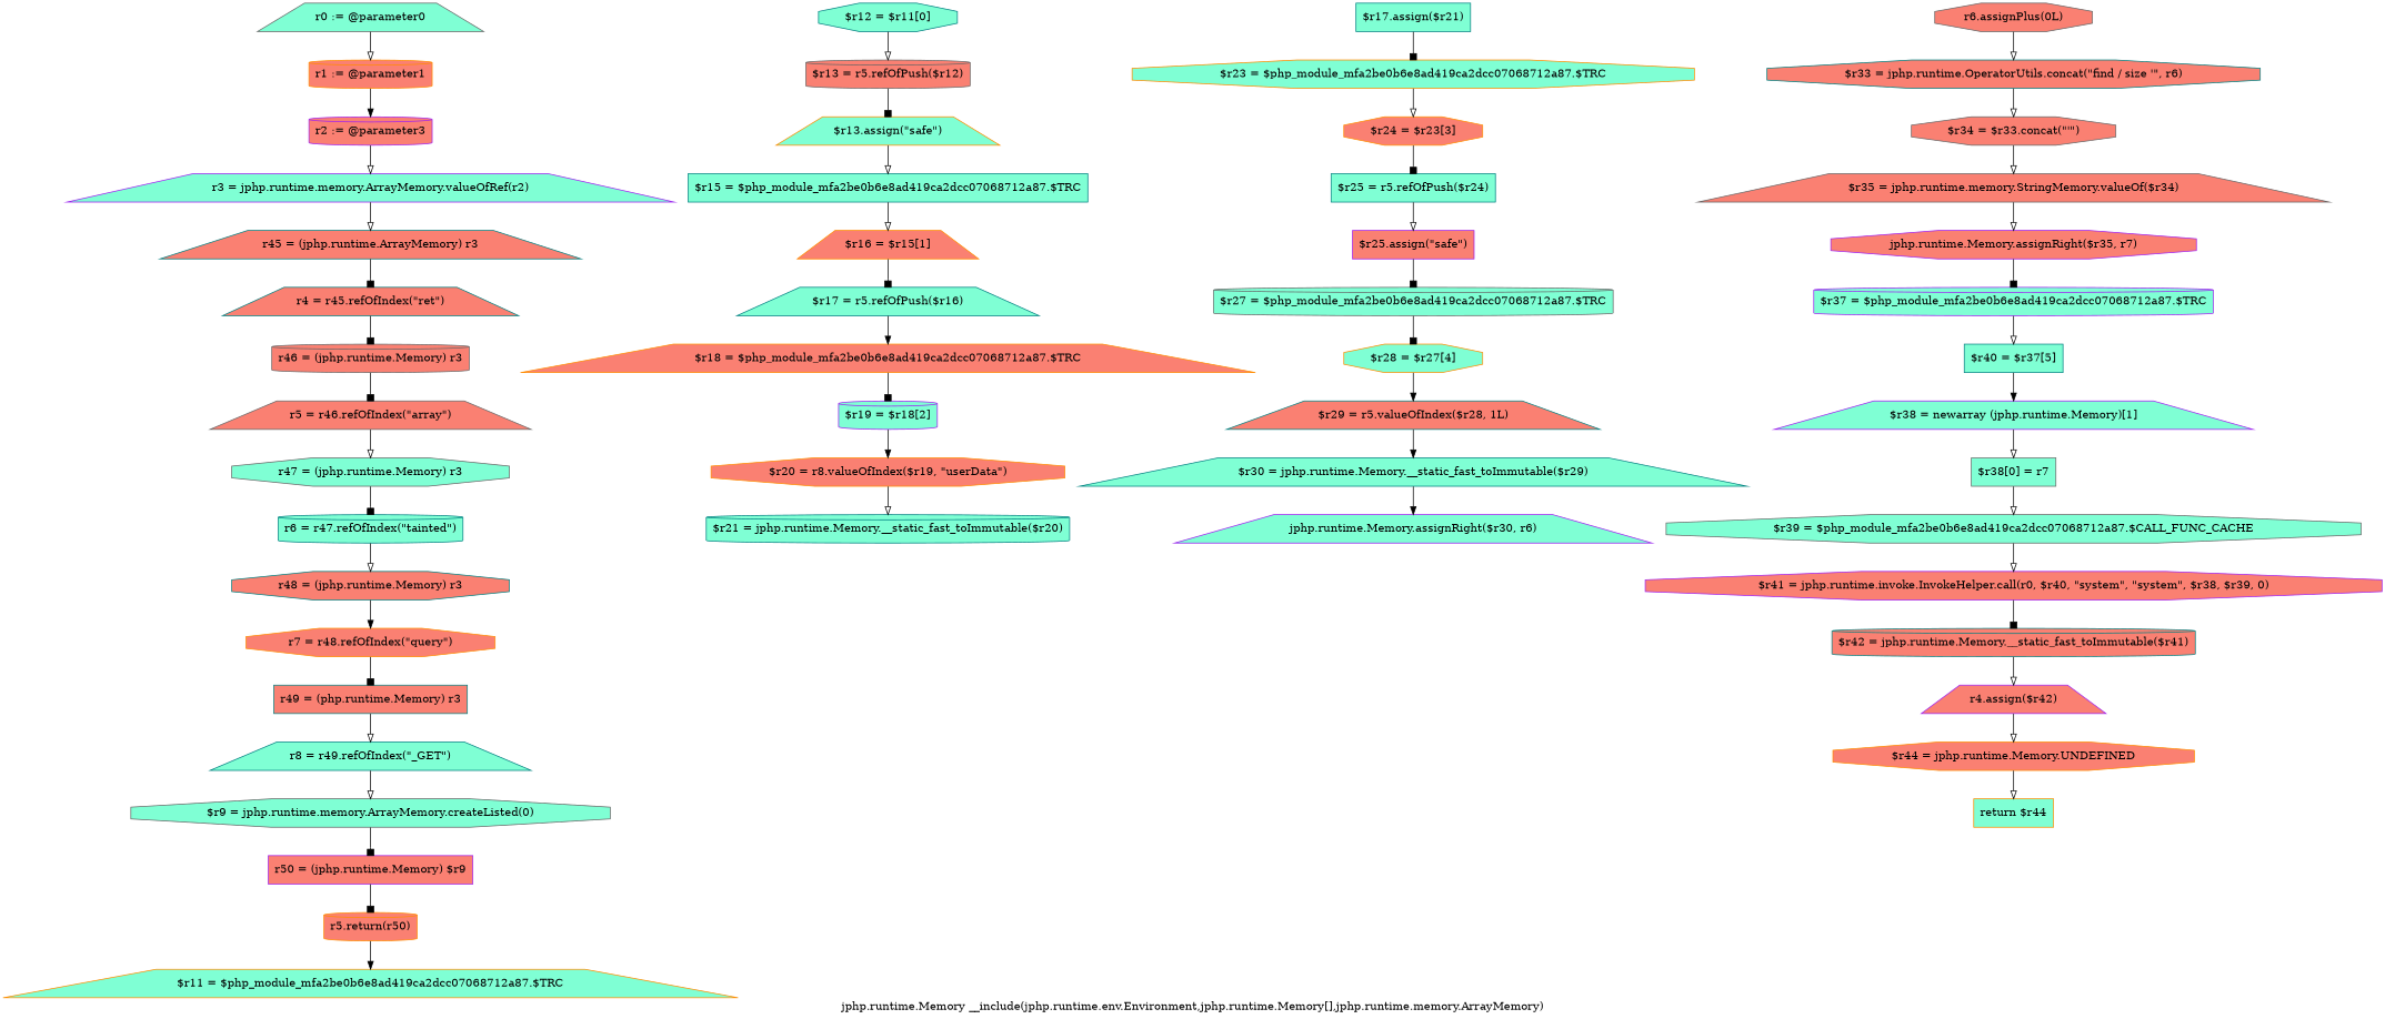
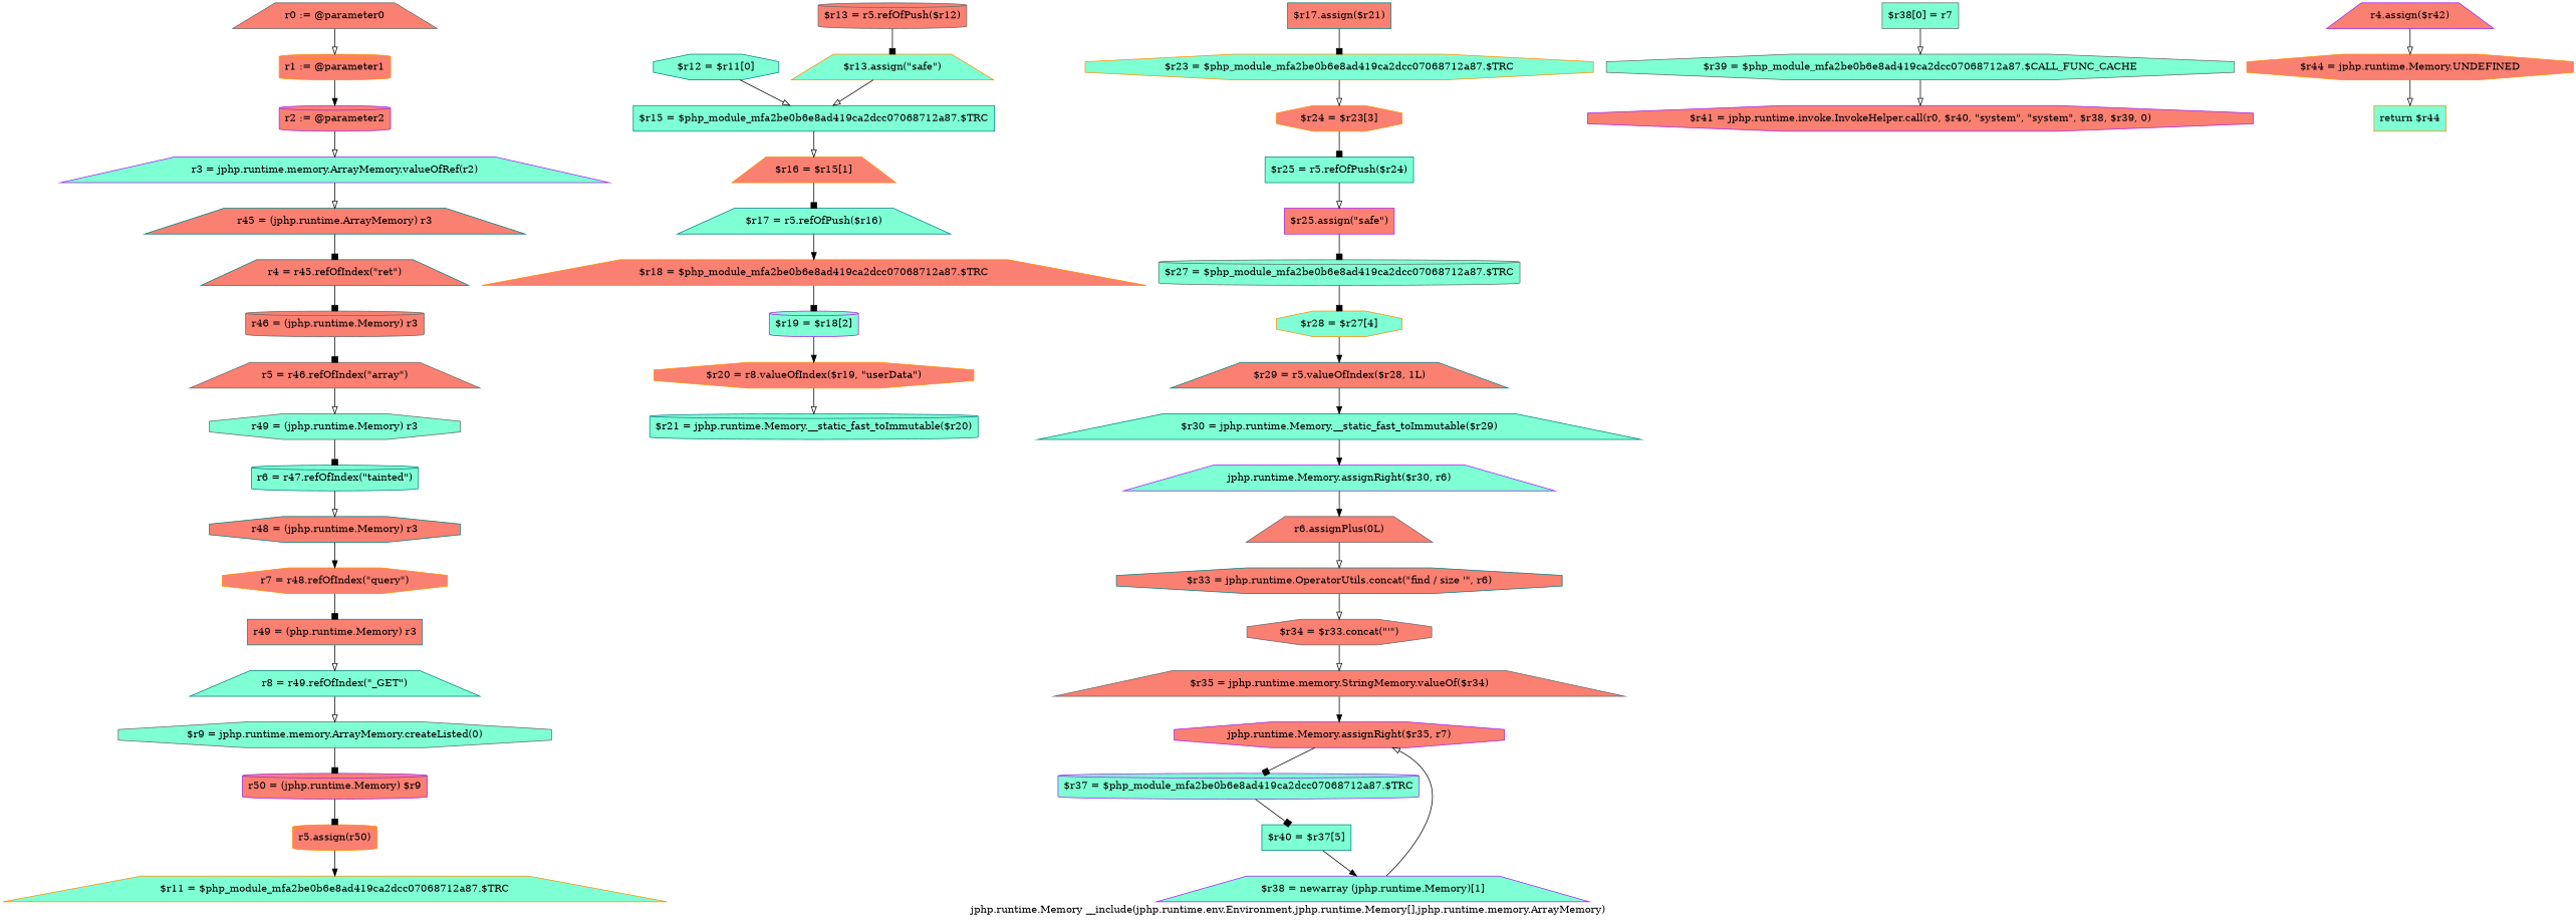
  digraph {
    label="jphp.runtime.Memory __include(jphp.runtime.env.Environment,jphp.runtime.Memory[],jphp.runtime.memory.ArrayMemory)"
    node [color=teal fillcolor=salmon shape=trapezium style=filled]
    edge [arrowhead=onormal]
-   n1 [color=gray40 fillcolor=aquamarine label="r0 := @parameter0"]
+   n1 [color=gray40 label="r0 := @parameter0"]
    n2 [color=darkorange label="r1 := @parameter1" shape=cylinder]
-   n3 [color=purple label="r2 := @parameter3" shape=cylinder]
+   n3 [color=purple label="r2 := @parameter2" shape=cylinder]
    n4 [color=purple fillcolor=aquamarine label="r3 = jphp.runtime.memory.ArrayMemory.valueOfRef(r2)"]
    n5 [label="r45 = (jphp.runtime.ArrayMemory) r3"]
    n6 [label="r4 = r45.refOfIndex(\"ret\")"]
    n7 [color=gray40 label="r46 = (jphp.runtime.Memory) r3" shape=cylinder]
    n8 [color=gray40 label="r5 = r46.refOfIndex(\"array\")"]
-   n9 [color=gray40 fillcolor=aquamarine label="r47 = (jphp.runtime.Memory) r3" shape=octagon]
+   n9 [color=gray40 fillcolor=aquamarine label="r49 = (jphp.runtime.Memory) r3" shape=octagon]
    n10 [fillcolor=aquamarine label="r6 = r47.refOfIndex(\"tainted\")" shape=cylinder]
    n11 [label="r48 = (jphp.runtime.Memory) r3" shape=octagon]
    n12 [color=darkorange label="r7 = r48.refOfIndex(\"query\")" shape=octagon]
    n13 [label="r49 = (php.runtime.Memory) r3" shape=box]
    n14 [fillcolor=aquamarine label="r8 = r49.refOfIndex(\"_GET\")"]
    n15 [color=gray40 fillcolor=aquamarine label="$r9 = jphp.runtime.memory.ArrayMemory.createListed(0)" shape=octagon]
-   n16 [color=purple label="r50 = (jphp.runtime.Memory) $r9" shape=box]
-   n17 [color=darkorange label="r5.return(r50)" shape=cylinder]
+   n16 [color=purple label="r50 = (jphp.runtime.Memory) $r9" shape=cylinder]
+   n17 [color=darkorange label="r5.assign(r50)" shape=cylinder]
    n18 [color=darkorange fillcolor=aquamarine label="$r11 = $php_module_mfa2be0b6e8ad419ca2dcc07068712a87.$TRC"]
    n19 [fillcolor=aquamarine label="$r12 = $r11[0]" shape=octagon]
    n20 [color=gray40 label="$r13 = r5.refOfPush($r12)" shape=cylinder]
    n21 [color=darkorange fillcolor=aquamarine label="$r13.assign(\"safe\")"]
    n22 [fillcolor=aquamarine label="$r15 = $php_module_mfa2be0b6e8ad419ca2dcc07068712a87.$TRC" shape=box]
    n23 [color=darkorange label="$r16 = $r15[1]"]
    n24 [fillcolor=aquamarine label="$r17 = r5.refOfPush($r16)"]
    n25 [color=darkorange label="$r18 = $php_module_mfa2be0b6e8ad419ca2dcc07068712a87.$TRC"]
    n26 [color=purple fillcolor=aquamarine label="$r19 = $r18[2]" shape=cylinder]
    n27 [color=darkorange label="$r20 = r8.valueOfIndex($r19, \"userData\")" shape=octagon]
    n28 [fillcolor=aquamarine label="$r21 = jphp.runtime.Memory.__static_fast_toImmutable($r20)" shape=cylinder]
-   n29 [fillcolor=aquamarine label="$r17.assign($r21)" shape=box]
+   n29 [label="$r17.assign($r21)" shape=box]
    n30 [color=darkorange fillcolor=aquamarine label="$r23 = $php_module_mfa2be0b6e8ad419ca2dcc07068712a87.$TRC" shape=octagon]
    n31 [color=darkorange label="$r24 = $r23[3]" shape=octagon]
    n32 [fillcolor=aquamarine label="$r25 = r5.refOfPush($r24)" shape=box]
    n33 [color=purple label="$r25.assign(\"safe\")" shape=box]
    n34 [color=gray40 fillcolor=aquamarine label="$r27 = $php_module_mfa2be0b6e8ad419ca2dcc07068712a87.$TRC" shape=cylinder]
    n35 [color=darkorange fillcolor=aquamarine label="$r28 = $r27[4]" shape=octagon]
    n36 [label="$r29 = r5.valueOfIndex($r28, 1L)"]
    n37 [fillcolor=aquamarine label="$r30 = jphp.runtime.Memory.__static_fast_toImmutable($r29)"]
    n38 [color=purple fillcolor=aquamarine label="jphp.runtime.Memory.assignRight($r30, r6)"]
-   n39 [color=gray40 label="r6.assignPlus(0L)" shape=octagon]
+   n39 [color=gray40 label="r6.assignPlus(0L)"]
    n40 [label="$r33 = jphp.runtime.OperatorUtils.concat(\"find / size \'\", r6)" shape=octagon]
    n41 [color=gray40 label="$r34 = $r33.concat(\"\'\")" shape=octagon]
    n42 [color=gray40 label="$r35 = jphp.runtime.memory.StringMemory.valueOf($r34)"]
    n43 [color=purple label="jphp.runtime.Memory.assignRight($r35, r7)" shape=octagon]
    n44 [color=purple fillcolor=aquamarine label="$r37 = $php_module_mfa2be0b6e8ad419ca2dcc07068712a87.$TRC" shape=cylinder]
    n45 [fillcolor=aquamarine label="$r40 = $r37[5]" shape=box]
    n46 [color=purple fillcolor=aquamarine label="$r38 = newarray (jphp.runtime.Memory)[1]"]
    n47 [color=gray40 fillcolor=aquamarine label="$r38[0] = r7" shape=box]
    n48 [color=gray40 fillcolor=aquamarine label="$r39 = $php_module_mfa2be0b6e8ad419ca2dcc07068712a87.$CALL_FUNC_CACHE" shape=octagon]
    n49 [color=purple label="$r41 = jphp.runtime.invoke.InvokeHelper.call(r0, $r40, \"system\", \"system\", $r38, $r39, 0)" shape=octagon]
-   n50 [label="$r42 = jphp.runtime.Memory.__static_fast_toImmutable($r41)" shape=cylinder]
    n51 [color=purple label="r4.assign($r42)"]
    n52 [color=darkorange label="$r44 = jphp.runtime.Memory.UNDEFINED" shape=octagon]
    n53 [color=darkorange fillcolor=aquamarine label="return $r44" shape=box]
    n1 -> n2
    n2 -> n3 [arrowhead=normal]
    n3 -> n4
    n4 -> n5
    n5 -> n6 [arrowhead=box]
    n6 -> n7 [arrowhead=box]
    n7 -> n8 [arrowhead=box]
    n8 -> n9
    n9 -> n10 [arrowhead=box]
    n10 -> n11
    n11 -> n12 [arrowhead=normal]
    n12 -> n13 [arrowhead=box]
    n13 -> n14
    n14 -> n15
    n15 -> n16 [arrowhead=box]
    n16 -> n17 [arrowhead=box]
    n17 -> n18 [arrowhead=normal]
-   n19 -> n20
+   n19 -> n22
    n20 -> n21 [arrowhead=box]
    n21 -> n22
    n22 -> n23
    n23 -> n24 [arrowhead=box]
    n24 -> n25 [arrowhead=normal]
    n25 -> n26 [arrowhead=box]
    n26 -> n27 [arrowhead=normal]
    n27 -> n28
    n29 -> n30 [arrowhead=box]
    n30 -> n31
    n31 -> n32 [arrowhead=box]
    n32 -> n33
    n33 -> n34 [arrowhead=box]
    n34 -> n35 [arrowhead=box]
    n35 -> n36 [arrowhead=normal]
    n36 -> n37 [arrowhead=normal]
    n37 -> n38 [arrowhead=normal]
+   n38 -> n39 [arrowhead=normal]
    n39 -> n40
    n40 -> n41
    n41 -> n42
-   n42 -> n43
+   n42 -> n43 [arrowhead=normal]
    n43 -> n44 [arrowhead=box]
-   n44 -> n45
+   n44 -> n45 [arrowhead=box]
    n45 -> n46 [arrowhead=normal]
-   n46 -> n47
+   n46 -> n43
    n47 -> n48
    n48 -> n49
-   n49 -> n50 [arrowhead=box]
-   n50 -> n51
    n51 -> n52
    n52 -> n53
  }
